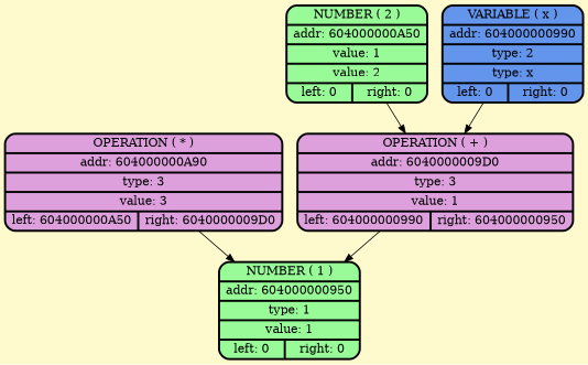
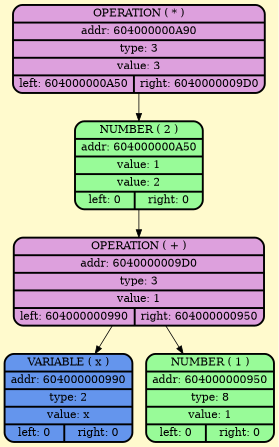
  digraph {
    bgcolor=lemonchiffon
    node [color="#000000" fillcolor=plum fontcolor="#000000" penwidth=2.5 shape=Mrecord style=filled]
    n1 [label=" {OPERATION ( * ) | addr: 604000000A90 | type: 3 | value: 3 | {left: 604000000A50 | right: 6040000009D0}} "]
    n2 [fillcolor=palegreen label="  {NUMBER ( 2 )| addr: 604000000A50 | value: 1| value: 2 | {left: 0 | right: 0}} "]
    n3 [label=" {OPERATION ( + ) | addr: 6040000009D0 | type: 3 | value: 1 | {left: 604000000990 | right: 604000000950}} "]
-   n4 [fillcolor=cornflowerblue label="  {VARIABLE ( x )| addr: 604000000990 | type: 2| type: x | {left: 0 | right: 0}} "]
-   n5 [fillcolor=palegreen label="  {NUMBER ( 1 )| addr: 604000000950 | type: 1| value: 1 | {left: 0 | right: 0}} "]
-   n1 -> n5
+   n4 [fillcolor=cornflowerblue label="  {VARIABLE ( x )| addr: 604000000990 | type: 2| value: x | {left: 0 | right: 0}} "]
+   n5 [fillcolor=palegreen label="  {NUMBER ( 1 )| addr: 604000000950 | type: 8| value: 1 | {left: 0 | right: 0}} "]
+   n1 -> n2
    n2 -> n3
-   n4 -> n3
+   n3 -> n4
    n3 -> n5
  }
